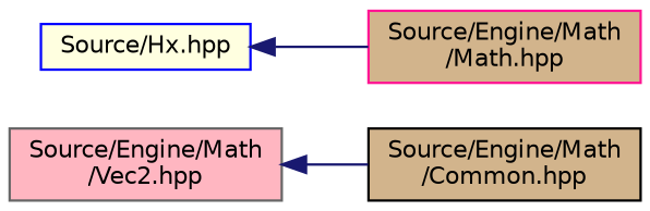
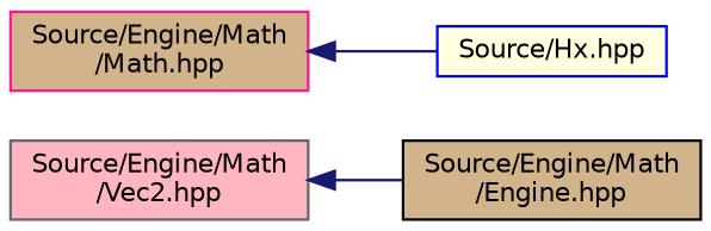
  digraph {
    rankdir=LR
    node [fillcolor=tan fontname=Helvetica fontsize=10 shape=record style=filled]
    edge [color=midnightblue dir=back fontname=Helvetica fontsize=10 labelfontname=Helvetica labelfontsize=10 style=solid]
    n1 [color=gray40 fillcolor=lightpink fontcolor=black height=0.2 label="Source/Engine/Math\l/Vec2.hpp" width=0.4]
-   n2 [color=black height=0.2 label="Source/Engine/Math\l/Common.hpp" width=0.4]
+   n2 [color=black height=0.2 label="Source/Engine/Math\l/Engine.hpp" width=0.4]
    n3 [color=deeppink height=0.2 label="Source/Engine/Math\l/Math.hpp" width=0.4]
    n4 [color=blue fillcolor=lightyellow height=0.2 label="Source/Hx.hpp" width=0.4]
    n1 -> n2
-   n4 -> n3
+   n3 -> n4
  }
